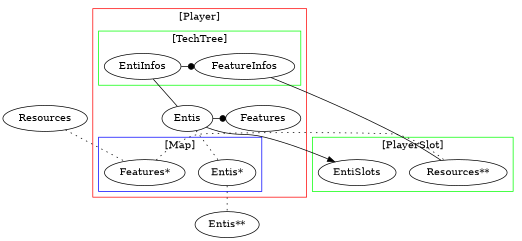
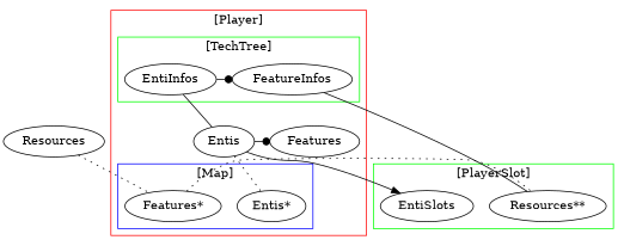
  digraph {
    compound=true
    fontname="DejaVu Serif"
    rankdir=TB
    node [fontname="DejaVu Serif"]
    edge [arrowhead=none fontname="DejaVu Serif"]
    Entis
    Features
    EntiInfos
    FeatureInfos
    "Entis*"
    n6 [label="Features*"]
    EntiSlots
    "Resources**"
-   "Entis**"
    Resources
    subgraph cluster_1 {
      color=red
      label="[Player]"
      subgraph sub_2 {
        color=red
        label="[Player]"
        rank=same
        Entis
        Features
      }
      subgraph cluster_3 {
        color=green
        label="[TechTree]"
        subgraph sub_4 {
          color=green
          label="[TechTree]"
          rank=same
          EntiInfos
          FeatureInfos
        }
      }
      subgraph cluster_5 {
        color=blue
        label="[Map]"
        "Entis*"
        n6
      }
    }
    subgraph cluster_6 {
      color=green
      label="[PlayerSlot]"
      EntiSlots
      "Resources**"
    }
    Entis -> Features [arrowhead=dot]
    Entis -> "Entis*" [style=dotted]
    Entis -> EntiSlots [arrowhead=""]
    EntiInfos -> Entis
    EntiInfos -> FeatureInfos [arrowhead=dot]
-   "Entis*" -> "Entis**" [style=dotted]
    n6 -> "Resources**" [style=dotted]
    "Resources**" -> FeatureInfos
    Resources -> n6 [style=dotted]
  }
